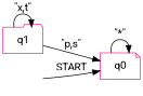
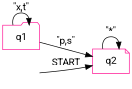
  digraph {
    rankdir=LR
    fontname=Roboto
    node [margin=0 color=deeppink fontname=Roboto]
    edge [fontname=Roboto]
-   q0 [shape=note]
+   q0 [shape=note label=q2]
    q1 [shape=folder]
    start0 [shape=none style=invis margin="" color=""]
    q0 -> q0 [label="\"*\""]
    q1 -> q0 [label="\"p,s\""]
    q1 -> q1 [label="\"x,t\""]
    start0 -> q0 [label=START]
  }
